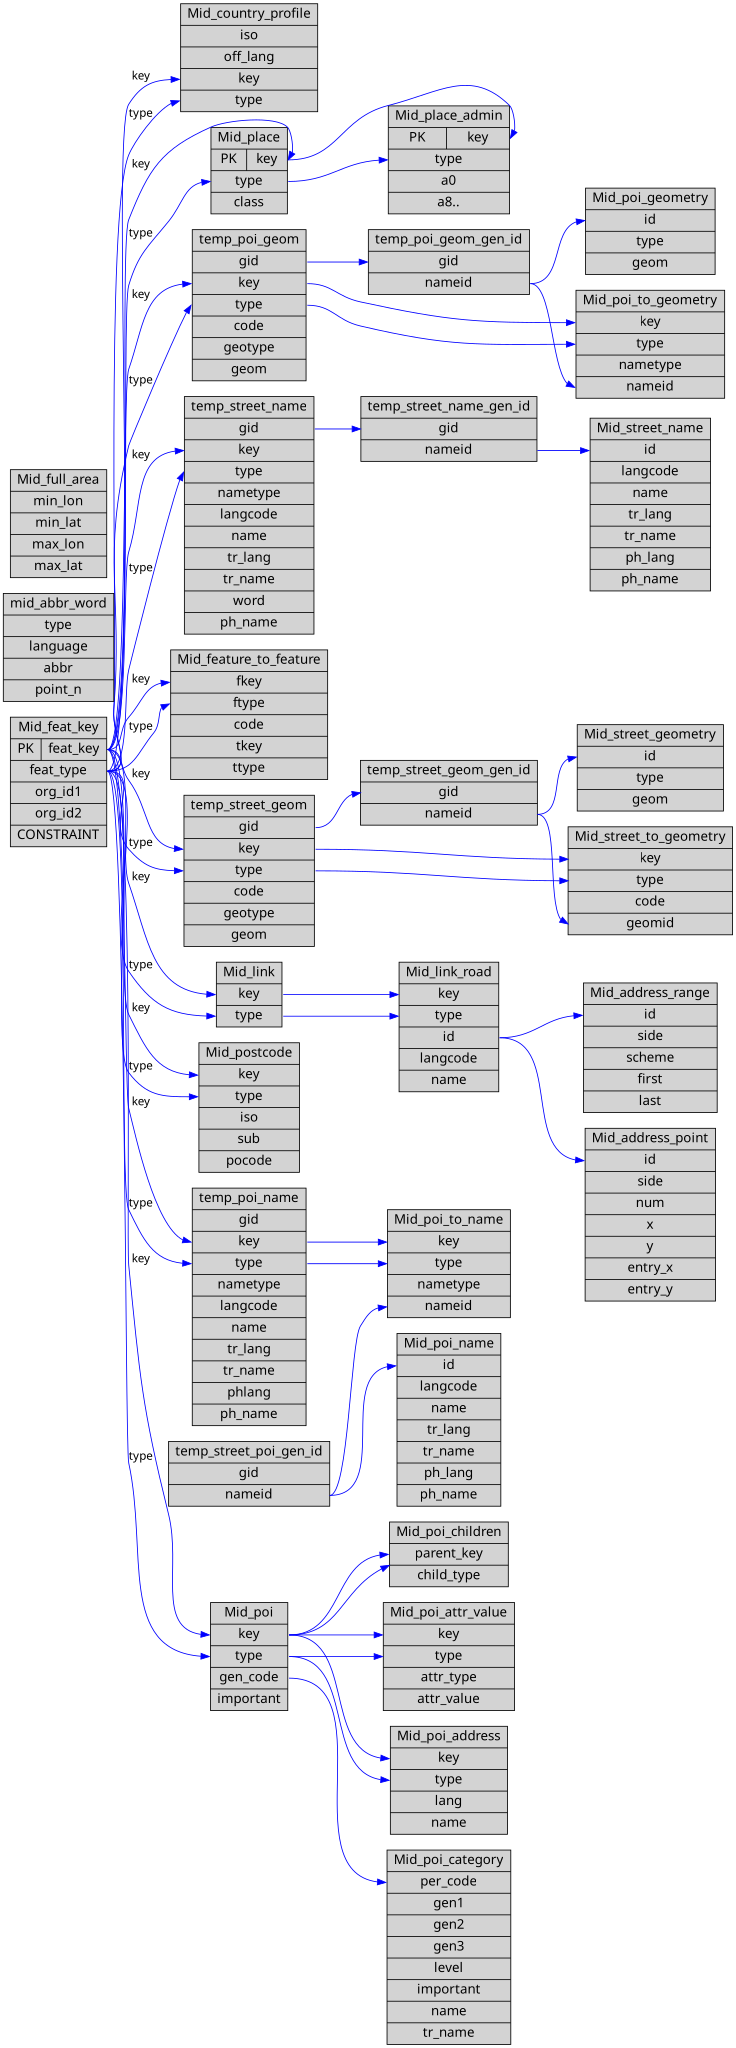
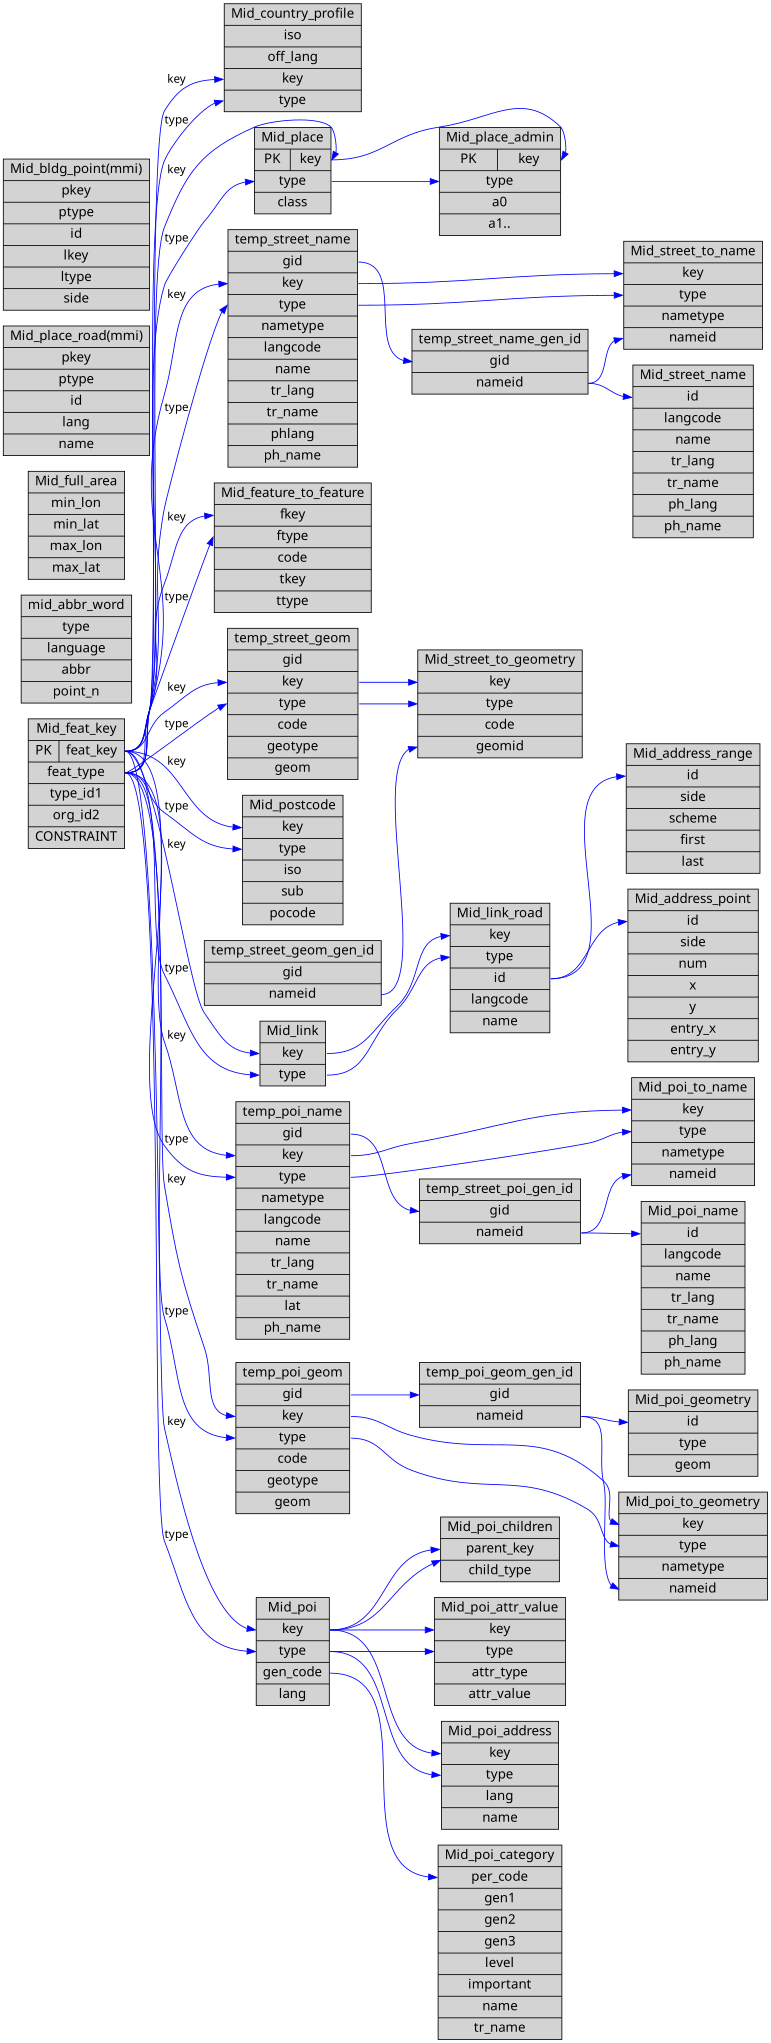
  digraph {
    fontname="Noto Sans"
    rankdir=LR
    node [fontname="Noto Sans" fontsize=16 shape=record style=filled]
    edge [color=blue fontname="Noto Sans" headport=type tailport=feat_type]
-   n1 [label="Mid_feat_key| {PK |<feat_key> feat_key}|<feat_type> feat_type|org_id1| org_id2|CONSTRAINT"]
+   n1 [label="Mid_feat_key| {PK |<feat_key> feat_key}|<feat_type> feat_type|type_id1| org_id2|CONSTRAINT"]
    n2 [label="Mid_country_profile| <iso> iso|<off_lang> off_lang|<key> key| <type> type"]
    n3 [label="Mid_place|{PK| <key> key}|<type> type|<class> class"]
    n4 [label="Mid_postcode| <key> key|<type> type| <iso> iso| <sub> sub| <pocode> pocode"]
-   n5 [label="Mid_poi| <key> key|<type> type|<gen_code> gen_code| <imp> important"]
+   n5 [label="Mid_poi| <key> key|<type> type|<gen_code> gen_code| <imp> lang"]
    n6 [label="Mid_link| <key> key|<type> type"]
    n7 [label="Mid_feature_to_feature| <fkey> fkey| <ftype> ftype | <code> code | <tkey> tkey | <ttype> ttype"]
-   n8 [label="temp_street_name| <gid> gid| <key> key|<type> type| <nametype> nametype | <langcode> langcode| <name> name| <tr_lang> tr_lang | <tr_name> tr_name | <ph_lang> word| <ph_name> ph_name"]
+   n8 [label="temp_street_name| <gid> gid| <key> key|<type> type| <nametype> nametype | <langcode> langcode| <name> name| <tr_lang> tr_lang | <tr_name> tr_name | <ph_lang> phlang| <ph_name> ph_name"]
    n9 [label="temp_street_geom| <gid> gid| <key> key|<type> type| <code> code | <geotype> geotype| <geom> geom"]
-   n10 [label="temp_poi_name| <gid> gid| <key> key|<type> type| <nametype> nametype | <langcode> langcode| <name> name| <tr_lang> tr_lang | <tr_name> tr_name | <ph_lang> phlang| <ph_name> ph_name"]
+   n10 [label="temp_poi_name| <gid> gid| <key> key|<type> type| <nametype> nametype | <langcode> langcode| <name> name| <tr_lang> tr_lang | <tr_name> tr_name | <ph_lang> lat| <ph_name> ph_name"]
    n11 [label="temp_poi_geom| <gid> gid| <key> key|<type> type|<code>code|<geotype> geotype|<geom>geom"]
-   n12 [label="Mid_place_admin|{PK| <key> key}|<type> type| <a0> a0| <a1> a8.."]
+   n12 [label="Mid_place_admin|{PK| <key> key}|<type> type| <a0> a0| <a1> a1.."]
    n13 [label="Mid_poi_category| <per_code> per_code|<gen1> gen1| <gen2> gen2| <gen3> gen3| <level>level | <imp> important| <name> name| <tr_name> tr_name"]
    n14 [label="Mid_poi_attr_value| <key> key|<type> type| <attr_type> attr_type | <attr_value> attr_value"]
    n15 [label="Mid_poi_address| <key> key|<type> type| <lang> lang| <name> name"]
    n16 [label="Mid_poi_children| <parent_key> parent_key|<child_type> child_type"]
    n17 [label="Mid_link_road| <key> key|<type> type| <id> id| <langcode> langcode| <name>name"]
+   n18 [label="Mid_street_to_name|<key>key|<type>type|<nametype>nametype|<nameid>nameid"]
    n19 [label="temp_street_name_gen_id| <gid> gid|<nameid> nameid"]
    n20 [label="Mid_street_to_geometry| <key> key|<type> type | <code> code | <geomid> geomid"]
    n21 [label="temp_street_geom_gen_id| <gid> gid|<nameid> nameid"]
    n22 [label="Mid_poi_to_name| <key> key|<type> type|<nametype> nametype| <nameid> nameid"]
    n23 [label="temp_street_poi_gen_id| <gid> gid|<nameid> nameid"]
    n24 [label="Mid_poi_to_geometry| <key> key|<type> type|<nametype> nametype| <nameid> nameid"]
    n25 [label="temp_poi_geom_gen_id| <gid> gid|<nameid> nameid"]
    n26 [label="mid_abbr_word| <type> type|<lang> language|<abbr> abbr| point_n"]
    n27 [label="Mid_full_area| <min_lon> min_lon|<min_lat> min_lat|<max_lon> max_lon| <max_lat> max_lat"]
    n28 [label="Mid_address_range| <id> id|<side> side| <scheme> scheme|<first>first| <last> last"]
    n29 [label="Mid_address_point| <id> id|<side> side| <num> num| <x> x| <y> y| <entry_x> entry_x| <entry_y> entry_y"]
+   n30 [label="Mid_place_road(mmi)| <pkey> pkey|<ptype> ptype|<id> id|<lang>lang| <name> name"]
+   n31 [label="Mid_bldg_point(mmi)| <pkey> pkey|<ptype> ptype| <id> id| <lkey> lkey | <ltype> ltype| <side> side"]
    n32 [label="Mid_street_name| <id> id| <langcode> langcode | <name> name| <tr_lang> tr_lang | <tr_name> tr_name | <ph_lang> ph_lang| <ph_name> ph_name"]
    n33 [label="Mid_poi_name | <id> id| <langcode> langcode | <name> name| <tr_lang> tr_lang | <tr_name> tr_name | <ph_lang> ph_lang| <ph_name> ph_name"]
-   n34 [label="Mid_street_geometry| <id> id|<type> type|<geom> geom"]
    n35 [label="Mid_poi_geometry| <id> id|<type> type|<geom> geom"]
    n1 -> n2 [label=type]
    n1 -> n2 [headport=key label=key tailport=feat_key]
    n1 -> n3 [headport=key label=key tailport=feat_key]
    n1 -> n3 [label=type]
    n1 -> n4 [headport=key label=key tailport=feat_key]
    n1 -> n4 [label=type]
    n1 -> n5 [headport=key label=key tailport=feat_key]
    n1 -> n5 [label=type]
    n1 -> n6 [headport=key label=key tailport=feat_key]
    n1 -> n6 [label=type]
    n1 -> n7 [headport=fkey label=key tailport=feat_key]
    n1 -> n7 [headport=ftype label=type]
    n1 -> n8 [headport=key label=key tailport=feat_key]
    n1 -> n8 [label=type]
    n1 -> n9 [headport=key label=key tailport=feat_key]
    n1 -> n9 [label=type]
    n1 -> n10 [headport=key label=key tailport=feat_key]
    n1 -> n10 [label=type]
    n1 -> n11 [headport=key label=key tailport=feat_key]
    n1 -> n11 [label=type]
    n3 -> n12 [headport=key tailport=key]
    n3 -> n12 [tailport=type]
    n5 -> n13 [headport=per_code tailport=gen_code]
    n5 -> n14 [headport=key tailport=key]
    n5 -> n14 [tailport=type]
    n5 -> n15 [headport=key tailport=key]
    n5 -> n15 [tailport=type]
    n5 -> n16 [headport=parent_key tailport=key]
    n5 -> n16 [headport=child_key tailport=key]
    n6 -> n17 [headport=key tailport=key]
    n6 -> n17 [tailport=type]
+   n8 -> n18 [headport=key tailport=key]
+   n8 -> n18 [tailport=type]
    n8 -> n19 [headport=gid tailport=gid]
    n9 -> n20 [headport=key tailport=key]
    n9 -> n20 [tailport=type]
-   n9 -> n21 [headport=gid tailport=gid]
    n10 -> n22 [headport=key tailport=key]
    n10 -> n22 [tailport=type]
+   n10 -> n23 [headport=gid tailport=gid]
    n11 -> n24 [headport=key tailport=key]
    n11 -> n24 [tailport=type]
    n11 -> n25 [headport=gid tailport=gid]
    n17 -> n28 [headport=id tailport=id]
    n17 -> n29 [headport=id tailport=id]
+   n19 -> n18 [headport=nameid tailport=nameid]
    n19 -> n32 [headport=id tailport=nameid]
    n21 -> n20 [headport=geomid tailport=nameid]
-   n21 -> n34 [headport=id tailport=nameid]
    n23 -> n22 [headport=nameid tailport=nameid]
    n23 -> n33 [headport=id tailport=nameid]
    n25 -> n24 [headport=nameid tailport=nameid]
    n25 -> n35 [headport=id tailport=nameid]
  }
